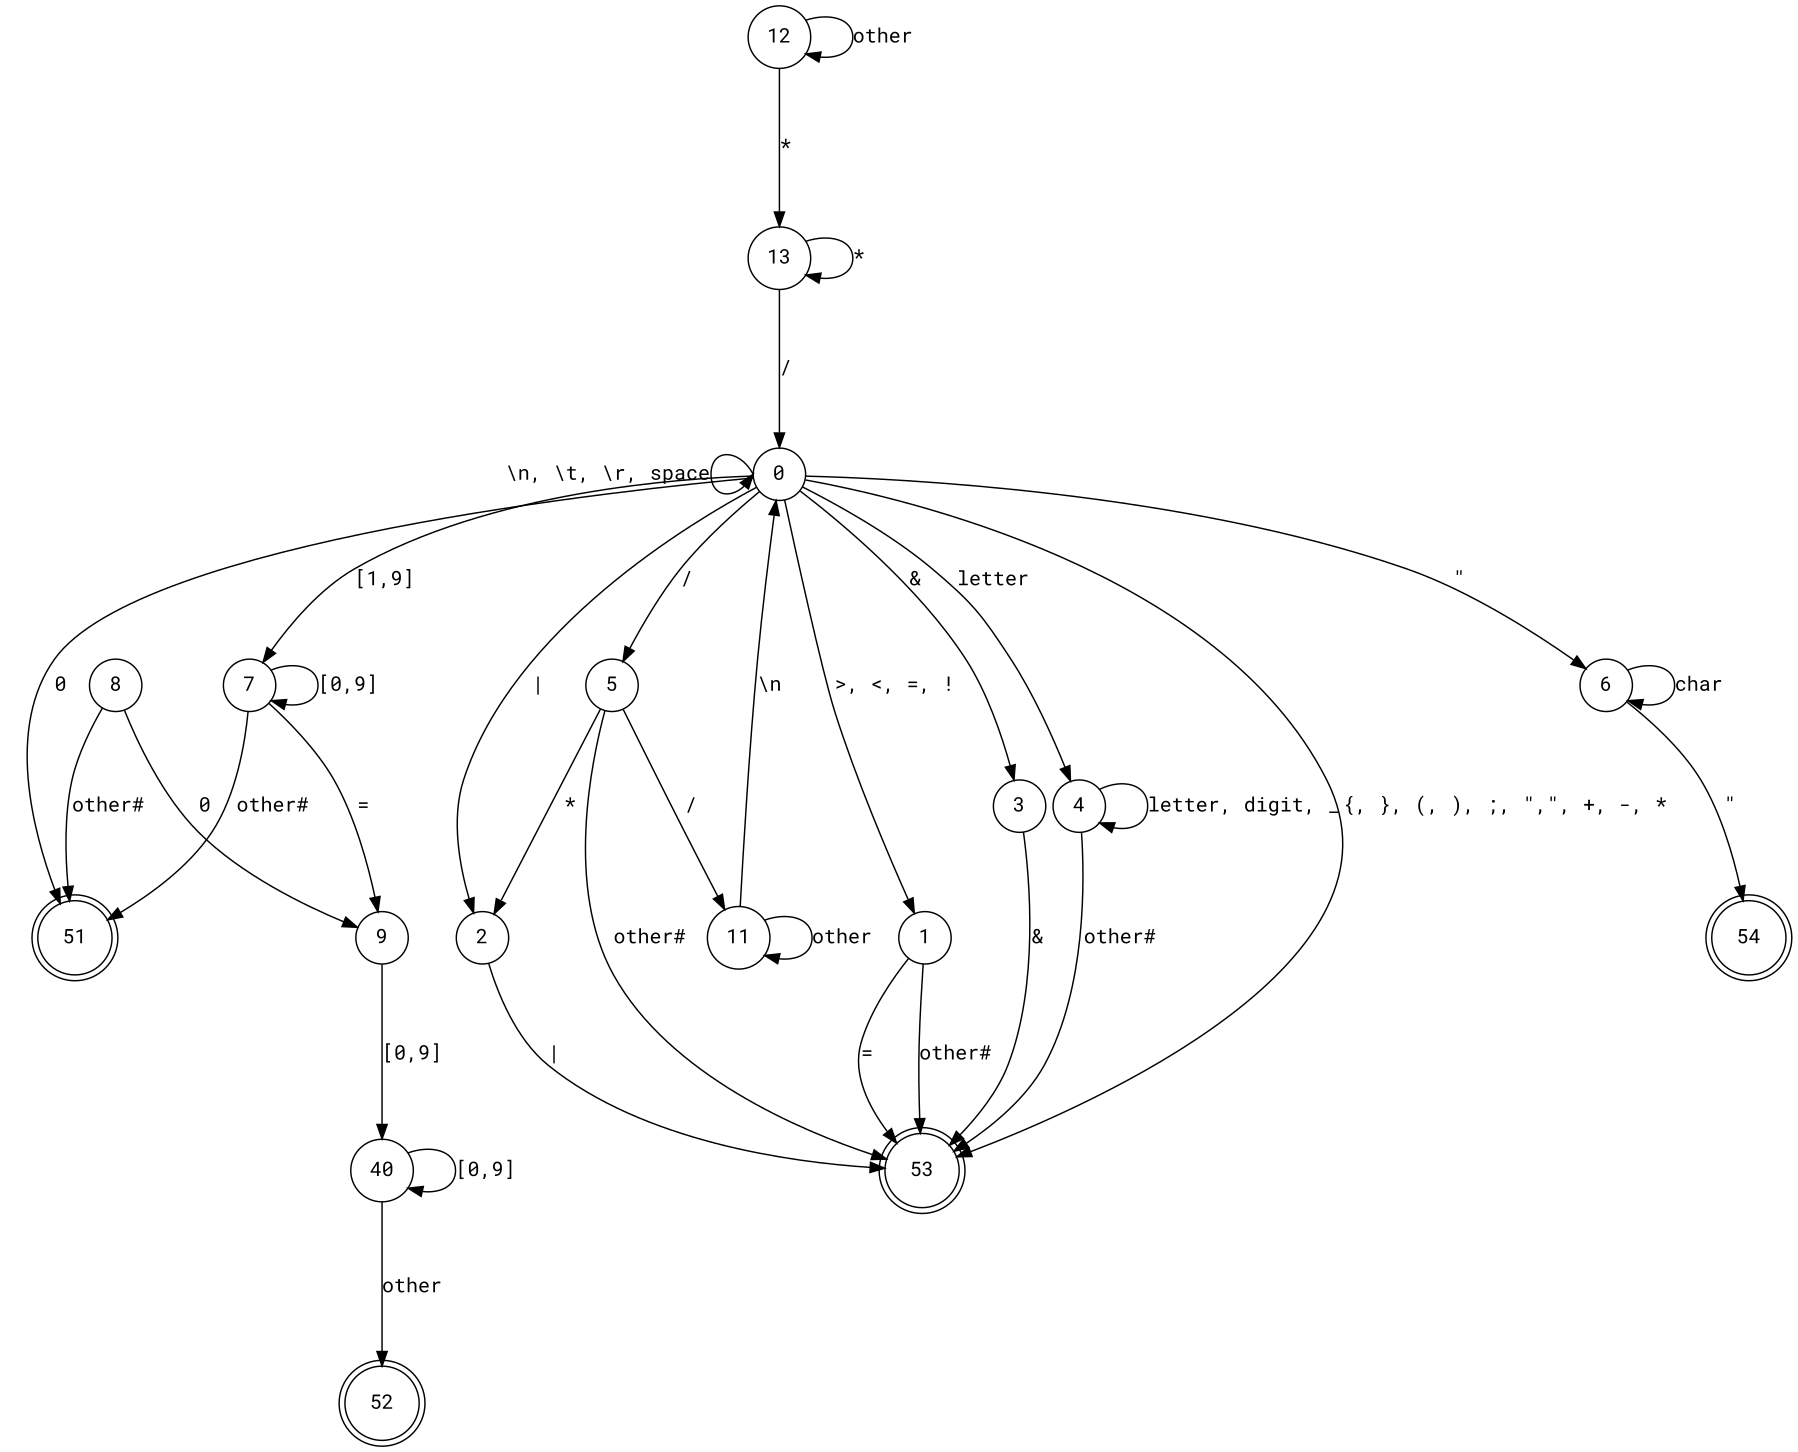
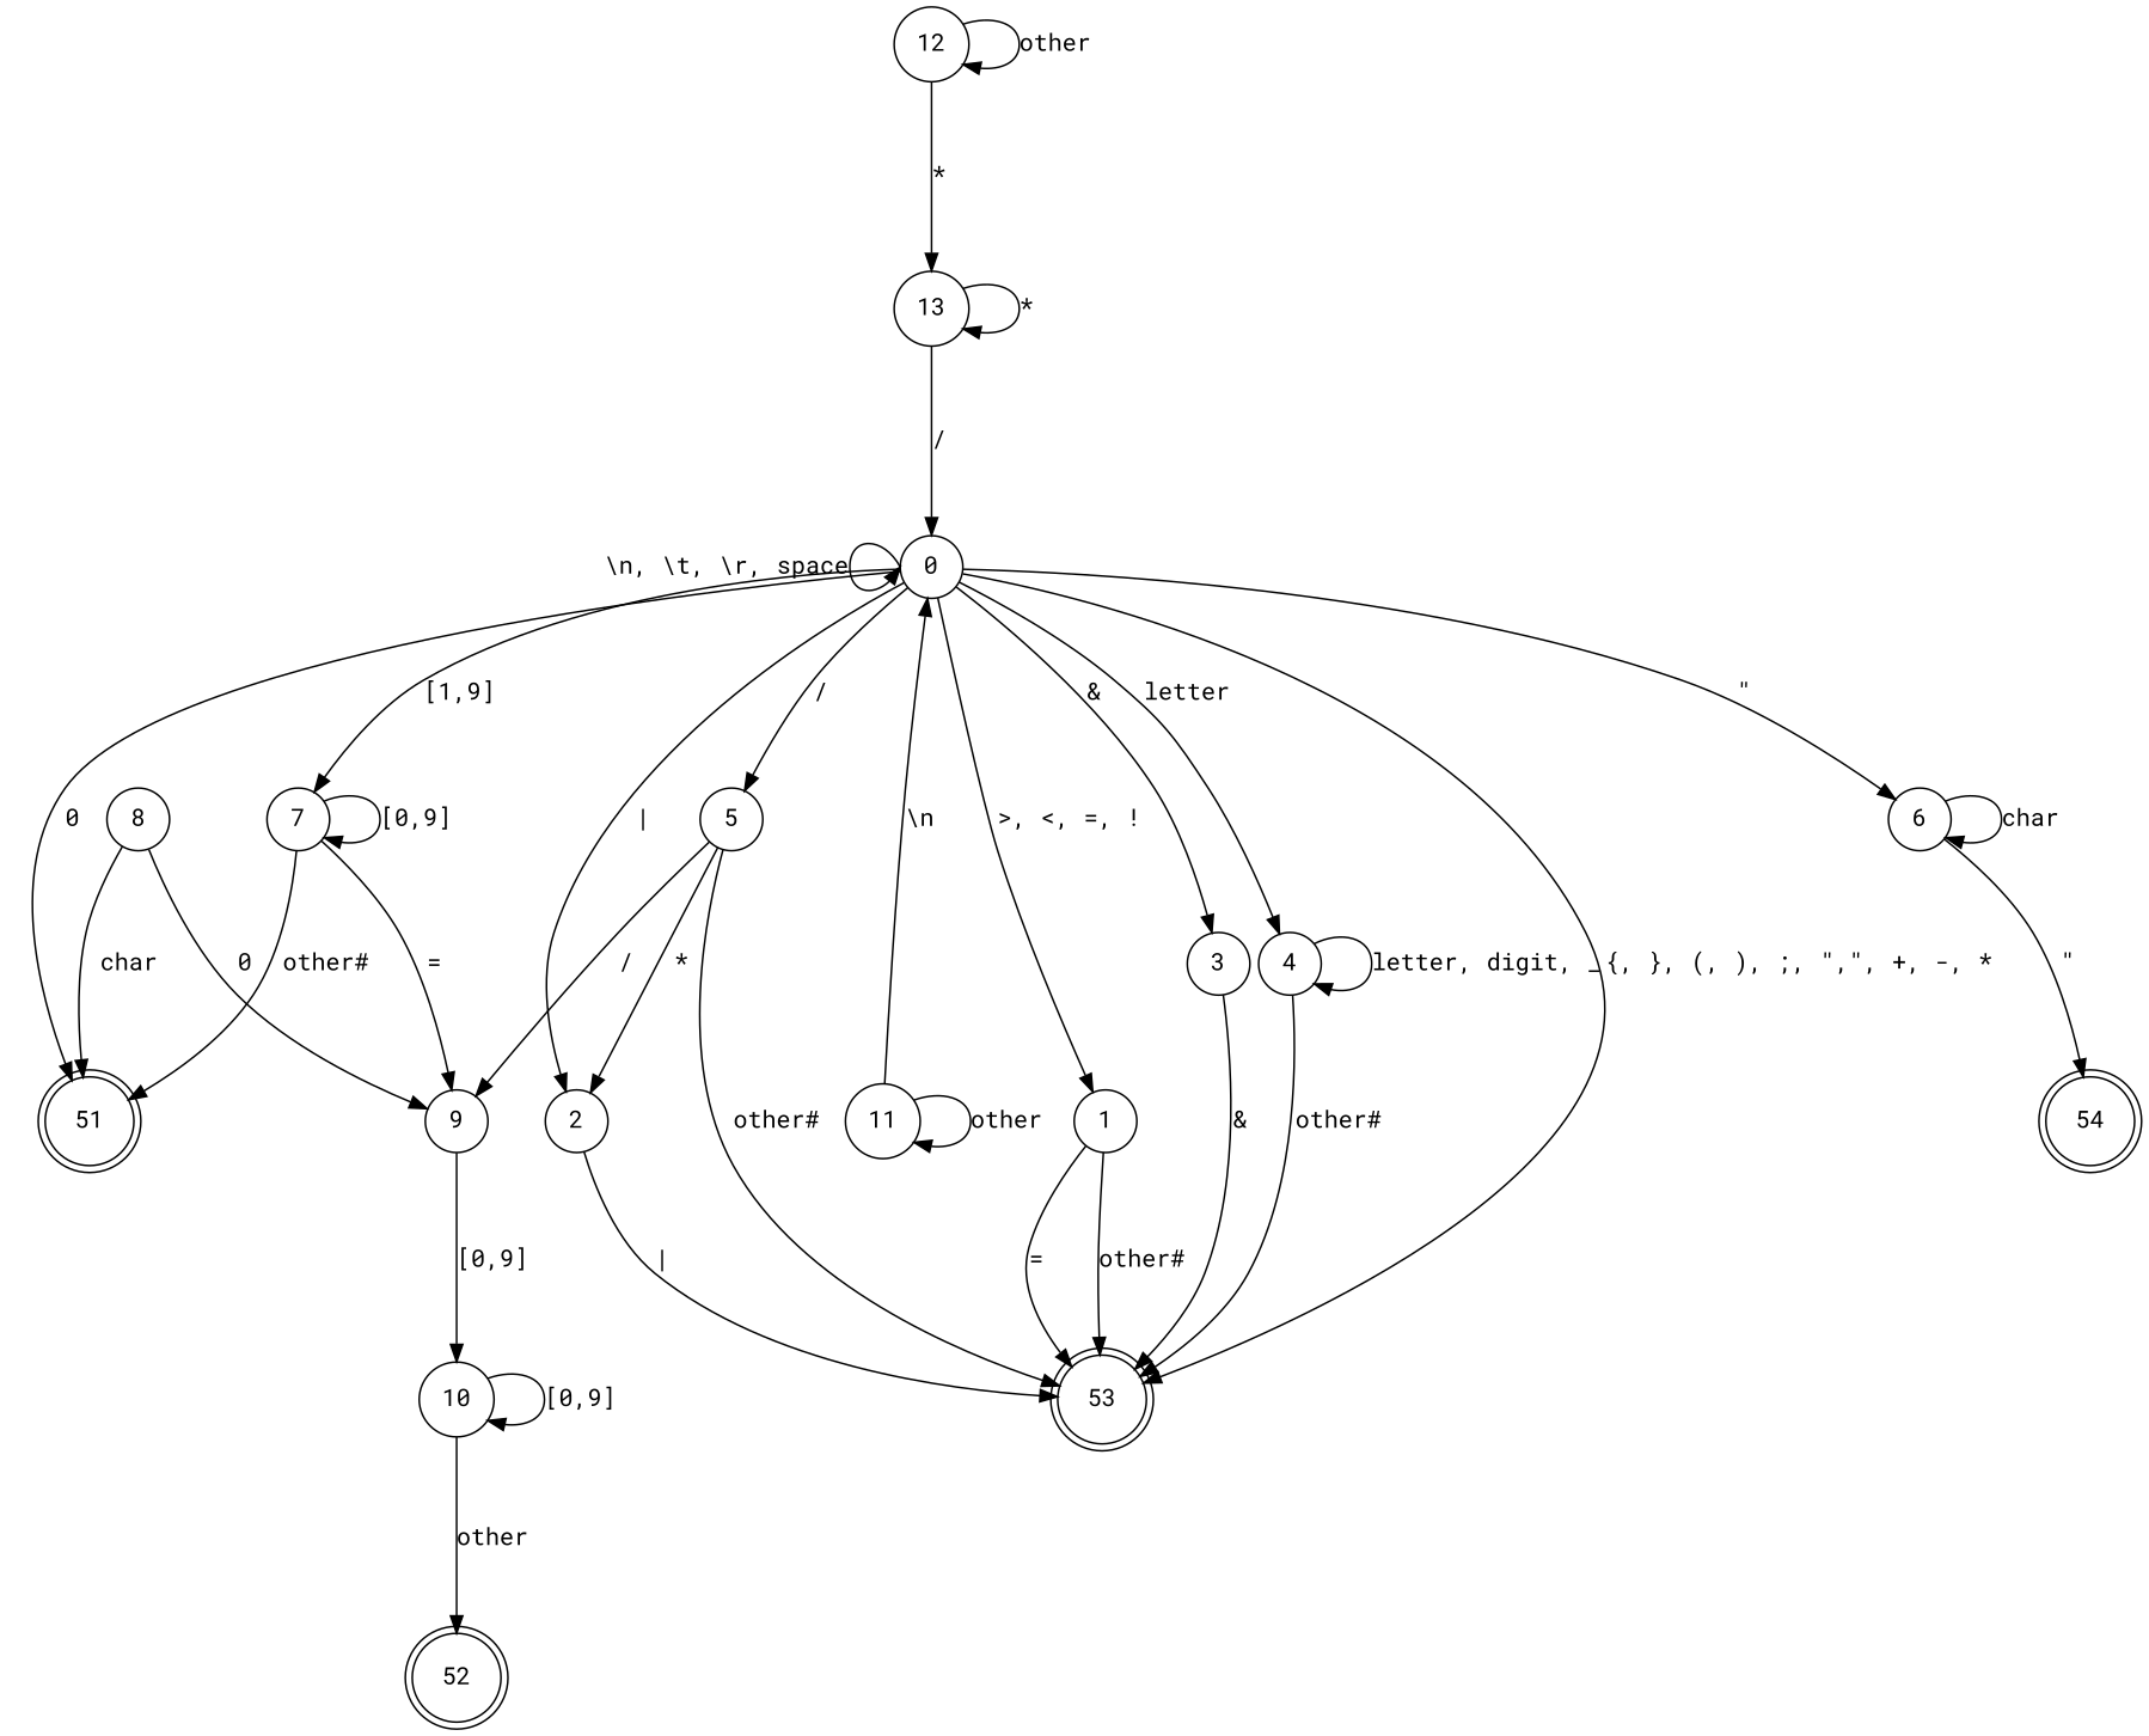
  digraph {
    fontname="Roboto Mono"
    nodesep=0.4
    rankdir=TB
    ranksep=1.3
    node [fontname="Roboto Mono" shape=circle]
    edge [fontname="Roboto Mono"]
    51 [shape=doublecircle]
    52 [shape=doublecircle]
    53 [shape=doublecircle]
    54 [shape=doublecircle]
    0
    5
    1
    2
    3
    4
    6
    7
    11
    9
    8
    12
    13
-   10 [label=40]
+   10
    0 -> 51 [label=0]
    0 -> 53 [label="{, }, (, ), ;, \",\", +, -, *"]
    0 -> 0 [headport=w label="\\n, \\t, \\r, space" tailport=w]
    0 -> 5 [label="/"]
    0 -> 1 [label=">, <, =, !"]
    0 -> 2 [label="|"]
    0 -> 3 [label="&"]
    0 -> 4 [label=letter]
    0 -> 6 [label="\""]
    0 -> 7 [label="[1,9]"]
    5 -> 53 [label="other#"]
    5 -> 2 [label="*"]
-   5 -> 11 [label="/"]
+   5 -> 9 [label="/"]
    1 -> 53 [label="="]
    1 -> 53 [label="other# "]
    2 -> 53 [label="|"]
    3 -> 53 [label="&"]
    4 -> 53 [label="other#"]
    4 -> 4 [label="letter, digit, _"]
    6 -> 54 [label="\""]
    6 -> 6 [label=char]
    7 -> 51 [label="other#"]
    7 -> 7 [label="[0,9]"]
    7 -> 9 [label="="]
    11 -> 0 [label="\\n"]
    11 -> 11 [label=other]
    9 -> 10 [label="[0,9]"]
-   8 -> 51 [label="other#"]
+   8 -> 51 [label=char]
    8 -> 9 [label=0]
    12 -> 12 [label=other]
    12 -> 13 [label="*"]
    13 -> 0 [label="/"]
    13 -> 13 [label="*"]
    10 -> 52 [label=other]
    10 -> 10 [label="[0,9]"]
  }
